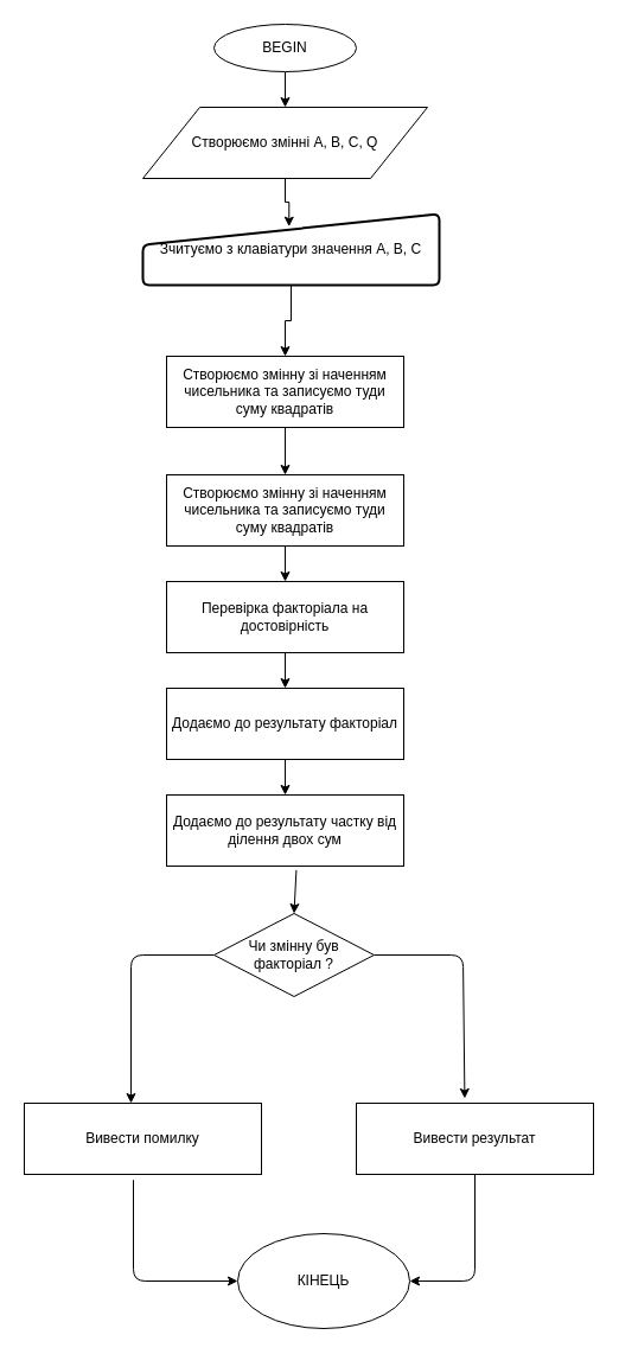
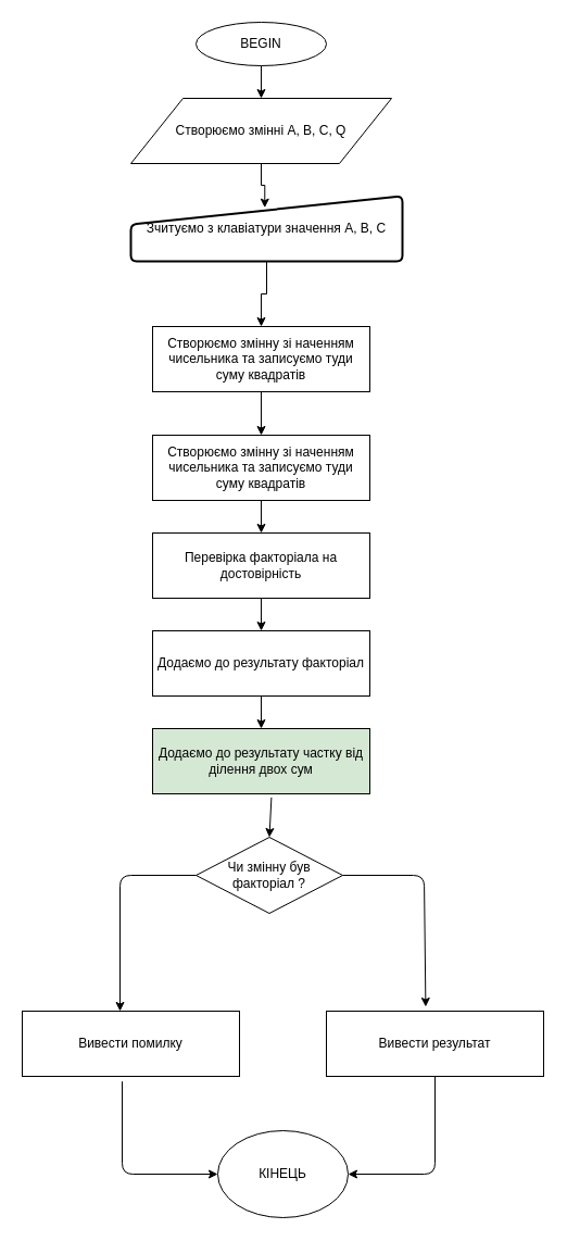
  <mxCell id="0" />
  <mxCell id="1" parent="0" />
  <mxCell id="2" style="edgeStyle=orthogonalEdgeStyle;rounded=0;orthogonalLoop=1;jettySize=auto;html=1;exitX=0.5;exitY=1;exitDx=0;exitDy=0;entryX=0.5;entryY=0;entryDx=0;entryDy=0;" edge="1" parent="1" source="3" target="5"><mxGeometry relative="1" as="geometry" /></mxCell>
  <mxCell id="3" value="BEGIN" style="ellipse;whiteSpace=wrap;html=1;" vertex="1" parent="1"><mxGeometry x="180" y="20" width="120" height="40" as="geometry" /></mxCell>
  <mxCell id="4" style="edgeStyle=orthogonalEdgeStyle;rounded=0;orthogonalLoop=1;jettySize=auto;html=1;exitX=0.5;exitY=1;exitDx=0;exitDy=0;entryX=0.493;entryY=0.178;entryDx=0;entryDy=0;entryPerimeter=0;" edge="1" parent="1" source="5" target="7"><mxGeometry relative="1" as="geometry" /></mxCell>
  <mxCell id="5" value="Створюємо змінні А, B, C, Q" style="shape=parallelogram;perimeter=parallelogramPerimeter;whiteSpace=wrap;html=1;" vertex="1" parent="1"><mxGeometry x="120" y="90" width="240" height="60" as="geometry" /></mxCell>
  <mxCell id="6" style="edgeStyle=orthogonalEdgeStyle;rounded=0;orthogonalLoop=1;jettySize=auto;html=1;exitX=0.5;exitY=1;exitDx=0;exitDy=0;entryX=0.5;entryY=0;entryDx=0;entryDy=0;" edge="1" parent="1" source="7" target="9"><mxGeometry relative="1" as="geometry" /></mxCell>
  <mxCell id="7" value="Зчитуємо з клавіатури значення А, B, C" style="html=1;strokeWidth=2;shape=manualInput;whiteSpace=wrap;rounded=1;size=26;arcSize=11;" vertex="1" parent="1"><mxGeometry x="120" y="180" width="250" height="60" as="geometry" /></mxCell>
  <mxCell id="8" style="edgeStyle=orthogonalEdgeStyle;rounded=0;orthogonalLoop=1;jettySize=auto;html=1;exitX=0.5;exitY=1;exitDx=0;exitDy=0;" edge="1" parent="1" source="9" target="10"><mxGeometry relative="1" as="geometry" /></mxCell>
  <mxCell id="9" value="Створюємо змінну зі наченням чисельника та записуємо туди суму квадратів" style="rounded=0;whiteSpace=wrap;html=1;" vertex="1" parent="1"><mxGeometry x="140" y="300" width="200" height="60" as="geometry" /></mxCell>
  <mxCell id="10" value="Створюємо змінну зі наченням чисельника та записуємо туди суму квадратів" style="rounded=0;whiteSpace=wrap;html=1;" vertex="1" parent="1"><mxGeometry x="140" y="400" width="200" height="60" as="geometry" /></mxCell>
  <mxCell id="11" value="Перевірка факторіала на достовірність&lt;span style=&quot;color: rgba(0 , 0 , 0 , 0) ; font-family: monospace ; font-size: 0px ; white-space: nowrap&quot;&gt;%3CmxGraphModel%3E%3Croot%3E%3CmxCell%20id%3D%220%22%2F%3E%3CmxCell%20id%3D%221%22%20parent%3D%220%22%2F%3E%3CmxCell%20id%3D%222%22%20value%3D%22%D0%A1%D1%82%D0%B2%D0%BE%D1%80%D1%8E%D1%94%D0%BC%D0%BE%20%D0%B7%D0%BC%D1%96%D0%BD%D0%BD%D1%83%20%D0%B7%D1%96%20%D0%BD%D0%B0%D1%87%D0%B5%D0%BD%D0%BD%D1%8F%D0%BC%20%D1%87%D0%B8%D1%81%D0%B5%D0%BB%D1%8C%D0%BD%D0%B8%D0%BA%D0%B0%20%D1%82%D0%B0%20%D0%B7%D0%B0%D0%BF%D0%B8%D1%81%D1%83%D1%94%D0%BC%D0%BE%20%D1%82%D1%83%D0%B4%D0%B8%20%D1%81%D1%83%D0%BC%D1%83%20%D0%BA%D0%B2%D0%B0%D0%B4%D1%80%D0%B0%D1%82%D1%96%D0%B2%22%20style%3D%22rounded%3D0%3BwhiteSpace%3Dwrap%3Bhtml%3D1%3B%22%20vertex%3D%221%22%20parent%3D%221%22%3E%3CmxGeometry%20x%3D%22230%22%20y%3D%22290%22%20width%3D%22200%22%20height%3D%2260%22%20as%3D%22geometry%22%2F%3E%3C%2FmxCell%3E%3C%2Froot%3E%3C%2FmxGraphModel%3E&lt;/span&gt;" style="rounded=0;whiteSpace=wrap;html=1;" vertex="1" parent="1"><mxGeometry x="140" y="490" width="200" height="60" as="geometry" /></mxCell>
  <mxCell id="12" value="Додаємо до результату факторіал" style="rounded=0;whiteSpace=wrap;html=1;" vertex="1" parent="1"><mxGeometry x="140" y="580" width="200" height="60" as="geometry" /></mxCell>
- <mxCell id="13" value="Додаємо до результату частку від ділення двох сум" style="rounded=0;whiteSpace=wrap;html=1;" vertex="1" parent="1"><mxGeometry x="140" y="670" width="200" height="60" as="geometry" /></mxCell>
+ <mxCell id="13" value="Додаємо до результату частку від ділення двох сум" style="rounded=0;whiteSpace=wrap;html=1;fillColor=#d5e8d4;" vertex="1" parent="1"><mxGeometry x="140" y="670" width="200" height="60" as="geometry" /></mxCell>
  <mxCell id="14" value="Чи змінну був факторіал ?" style="rhombus;whiteSpace=wrap;html=1;" vertex="1" parent="1"><mxGeometry x="180" y="770" width="135" height="70" as="geometry" /></mxCell>
  <mxCell id="15" value="" style="endArrow=classic;html=1;exitX=0;exitY=0.5;exitDx=0;exitDy=0;" edge="1" parent="1" source="14"><mxGeometry width="50" height="50" relative="1" as="geometry"><mxPoint x="120" y="910" as="sourcePoint" /><mxPoint x="110" y="930" as="targetPoint" /><Array as="points"><mxPoint x="110" y="805" /></Array></mxGeometry></mxCell>
  <mxCell id="16" value="" style="endArrow=classic;html=1;exitX=1;exitY=0.5;exitDx=0;exitDy=0;entryX=0.457;entryY=-0.067;entryDx=0;entryDy=0;entryPerimeter=0;" edge="1" parent="1" source="14" target="18"><mxGeometry width="50" height="50" relative="1" as="geometry"><mxPoint x="190" y="815" as="sourcePoint" /><mxPoint x="390" y="920" as="targetPoint" /><Array as="points"><mxPoint x="390" y="805" /></Array></mxGeometry></mxCell>
  <mxCell id="17" value="Вивести помилку" style="rounded=0;whiteSpace=wrap;html=1;" vertex="1" parent="1"><mxGeometry x="20" y="930" width="200" height="60" as="geometry" /></mxCell>
  <mxCell id="18" value="Вивести результат" style="rounded=0;whiteSpace=wrap;html=1;" vertex="1" parent="1"><mxGeometry x="300" y="930" width="200" height="60" as="geometry" /></mxCell>
- <mxCell id="19" value="КІНЕЦЬ" style="ellipse;whiteSpace=wrap;html=1;" vertex="1" parent="1"><mxGeometry x="200" y="1040" width="145" height="80" as="geometry" /></mxCell>
+ <mxCell id="19" value="КІНЕЦЬ" style="ellipse;whiteSpace=wrap;html=1;" vertex="1" parent="1"><mxGeometry x="200" y="1040" width="120" height="80" as="geometry" /></mxCell>
  <mxCell id="20" value="" style="endArrow=classic;html=1;exitX=0.46;exitY=1.078;exitDx=0;exitDy=0;exitPerimeter=0;entryX=0;entryY=0.5;entryDx=0;entryDy=0;" edge="1" parent="1" source="17" target="19"><mxGeometry width="50" height="50" relative="1" as="geometry"><mxPoint x="20" y="1190" as="sourcePoint" /><mxPoint x="70" y="1140" as="targetPoint" /><Array as="points"><mxPoint x="112" y="1080" /></Array></mxGeometry></mxCell>
  <mxCell id="21" value="" style="endArrow=classic;html=1;exitX=0.5;exitY=1;exitDx=0;exitDy=0;entryX=1;entryY=0.5;entryDx=0;entryDy=0;" edge="1" parent="1" source="18" target="19"><mxGeometry width="50" height="50" relative="1" as="geometry"><mxPoint x="122" y="1004.68" as="sourcePoint" /><mxPoint x="210" y="1090" as="targetPoint" /><Array as="points"><mxPoint x="400" y="1080" /></Array></mxGeometry></mxCell>
  <mxCell id="22" value="" style="endArrow=classic;html=1;exitX=0.547;exitY=1.056;exitDx=0;exitDy=0;entryX=0.5;entryY=0;entryDx=0;entryDy=0;exitPerimeter=0;" edge="1" parent="1" source="13" target="14"><mxGeometry width="50" height="50" relative="1" as="geometry"><mxPoint x="20" y="1190" as="sourcePoint" /><mxPoint x="70" y="1140" as="targetPoint" /></mxGeometry></mxCell>
  <mxCell id="23" value="" style="endArrow=classic;html=1;entryX=0.5;entryY=0;entryDx=0;entryDy=0;" edge="1" parent="1" source="12" target="13"><mxGeometry width="50" height="50" relative="1" as="geometry"><mxPoint x="259.4" y="743.36" as="sourcePoint" /><mxPoint x="257.5" y="780" as="targetPoint" /></mxGeometry></mxCell>
  <mxCell id="24" value="" style="endArrow=classic;html=1;exitX=0.5;exitY=1;exitDx=0;exitDy=0;" edge="1" parent="1" source="11"><mxGeometry width="50" height="50" relative="1" as="geometry"><mxPoint x="250" y="650" as="sourcePoint" /><mxPoint x="240" y="580" as="targetPoint" /></mxGeometry></mxCell>
  <mxCell id="25" value="" style="endArrow=classic;html=1;exitX=0.5;exitY=1;exitDx=0;exitDy=0;entryX=0.5;entryY=0;entryDx=0;entryDy=0;" edge="1" parent="1" source="10" target="11"><mxGeometry width="50" height="50" relative="1" as="geometry"><mxPoint x="250" y="560" as="sourcePoint" /><mxPoint x="250" y="590" as="targetPoint" /></mxGeometry></mxCell>
